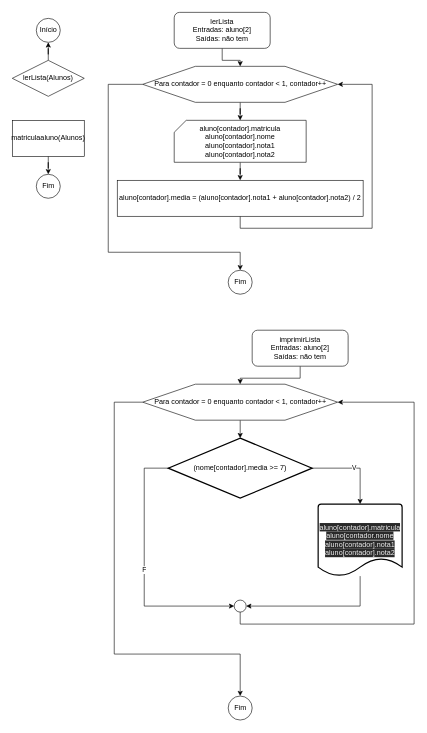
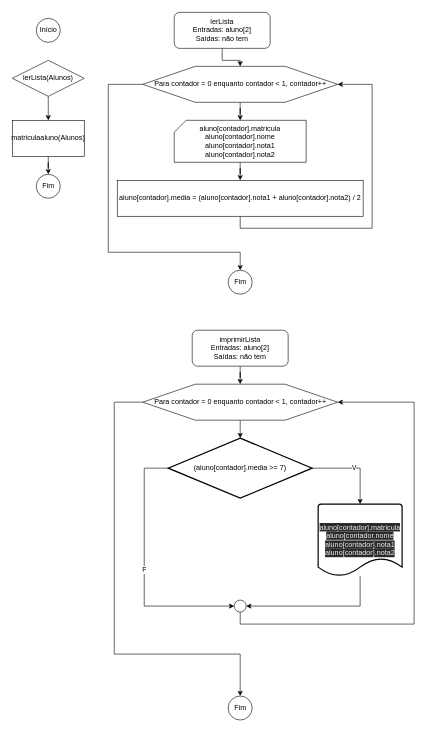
  <mxCell id="0" />
  <mxCell id="1" parent="0" />
  <mxCell id="2" value="Início" style="verticalLabelPosition=middle;verticalAlign=middle;html=1;shape=mxgraph.flowchart.on-page_reference;labelPosition=center;align=center;" vertex="1" parent="1"><mxGeometry x="60" y="30" width="40" height="40" as="geometry" /></mxCell>
- <mxCell id="3" value="" style="edgeStyle=orthogonalEdgeStyle;rounded=0;orthogonalLoop=1;jettySize=auto;html=1;" edge="1" parent="1" source="4" target="2"><mxGeometry relative="1" as="geometry" /></mxCell>
+ <mxCell id="3" value="" style="edgeStyle=orthogonalEdgeStyle;rounded=0;orthogonalLoop=1;jettySize=auto;html=1;" edge="1" parent="1" source="4" target="6"><mxGeometry relative="1" as="geometry" /></mxCell>
  <mxCell id="4" value="lerLista(Alunos)" style="rhombus;whiteSpace=wrap;html=1;" vertex="1" parent="1"><mxGeometry x="20" y="100" width="120" height="60" as="geometry" /></mxCell>
  <mxCell id="5" value="" style="edgeStyle=orthogonalEdgeStyle;rounded=0;orthogonalLoop=1;jettySize=auto;html=1;" edge="1" parent="1" source="6" target="7"><mxGeometry relative="1" as="geometry" /></mxCell>
  <mxCell id="6" value="matriculaaluno(Alunos)" style="rounded=0;whiteSpace=wrap;html=1;" vertex="1" parent="1"><mxGeometry x="20" y="200" width="120" height="60" as="geometry" /></mxCell>
  <mxCell id="7" value="Fim" style="verticalLabelPosition=middle;verticalAlign=middle;html=1;shape=mxgraph.flowchart.on-page_reference;labelPosition=center;align=center;" vertex="1" parent="1"><mxGeometry x="60" y="290" width="40" height="40" as="geometry" /></mxCell>
  <mxCell id="8" value="" style="edgeStyle=orthogonalEdgeStyle;rounded=0;orthogonalLoop=1;jettySize=auto;html=1;" edge="1" parent="1" source="9" target="12"><mxGeometry relative="1" as="geometry" /></mxCell>
  <mxCell id="9" value="lerLista&lt;br&gt;Entradas: aluno[2]&lt;br&gt;Saídas: não tem" style="rounded=1;whiteSpace=wrap;html=1;" vertex="1" parent="1"><mxGeometry x="290" y="20" width="160" height="60" as="geometry" /></mxCell>
  <mxCell id="10" value="" style="edgeStyle=orthogonalEdgeStyle;rounded=0;orthogonalLoop=1;jettySize=auto;html=1;" edge="1" parent="1" source="12" target="14"><mxGeometry relative="1" as="geometry" /></mxCell>
  <mxCell id="11" style="edgeStyle=orthogonalEdgeStyle;rounded=0;orthogonalLoop=1;jettySize=auto;html=1;entryX=0.5;entryY=0;entryDx=0;entryDy=0;entryPerimeter=0;" edge="1" parent="1" source="12" target="17"><mxGeometry relative="1" as="geometry"><Array as="points"><mxPoint x="180" y="140" /><mxPoint x="180" y="420" /><mxPoint x="400" y="420" /></Array></mxGeometry></mxCell>
  <mxCell id="12" value="Para contador = 0 enquanto contador &amp;lt; 1, contador++" style="verticalLabelPosition=middle;verticalAlign=middle;html=1;shape=hexagon;perimeter=hexagonPerimeter2;arcSize=6;size=0.27;labelPosition=center;align=center;" vertex="1" parent="1"><mxGeometry x="237.5" y="110" width="325" height="60" as="geometry" /></mxCell>
  <mxCell id="13" value="" style="edgeStyle=orthogonalEdgeStyle;rounded=0;orthogonalLoop=1;jettySize=auto;html=1;" edge="1" parent="1" source="14" target="16"><mxGeometry relative="1" as="geometry" /></mxCell>
  <mxCell id="14" value="aluno[contador].matricula&lt;br&gt;aluno[contador].nome&lt;br&gt;aluno[contador].nota1&lt;br&gt;aluno[contador].nota2" style="verticalLabelPosition=middle;verticalAlign=middle;html=1;shape=card;whiteSpace=wrap;size=20;arcSize=12;labelPosition=center;align=center;" vertex="1" parent="1"><mxGeometry x="290" y="200" width="220" height="70" as="geometry" /></mxCell>
  <mxCell id="15" style="edgeStyle=orthogonalEdgeStyle;rounded=0;orthogonalLoop=1;jettySize=auto;html=1;entryX=1;entryY=0.5;entryDx=0;entryDy=0;" edge="1" parent="1" source="16" target="12"><mxGeometry relative="1" as="geometry"><Array as="points"><mxPoint x="400" y="380" /><mxPoint x="620" y="380" /><mxPoint x="620" y="140" /></Array></mxGeometry></mxCell>
  <mxCell id="16" value="aluno[contador].media = (aluno[contador].nota1 + aluno[contador].nota2) / 2" style="rounded=0;whiteSpace=wrap;html=1;" vertex="1" parent="1"><mxGeometry x="195" y="300" width="410" height="60" as="geometry" /></mxCell>
  <mxCell id="17" value="Fim" style="verticalLabelPosition=middle;verticalAlign=middle;html=1;shape=mxgraph.flowchart.on-page_reference;labelPosition=center;align=center;" vertex="1" parent="1"><mxGeometry x="380" y="450" width="40" height="40" as="geometry" /></mxCell>
  <mxCell id="18" value="" style="edgeStyle=orthogonalEdgeStyle;rounded=0;orthogonalLoop=1;jettySize=auto;html=1;" edge="1" parent="1" source="19" target="22"><mxGeometry relative="1" as="geometry" /></mxCell>
- <mxCell id="19" value="imprimirLista&lt;br&gt;Entradas: aluno[2]&lt;br&gt;Saídas: não tem" style="rounded=1;whiteSpace=wrap;html=1;" vertex="1" parent="1"><mxGeometry x="420" y="550" width="160" height="60" as="geometry" /></mxCell>
+ <mxCell id="19" value="imprimirLista&lt;br&gt;Entradas: aluno[2]&lt;br&gt;Saídas: não tem" style="rounded=1;whiteSpace=wrap;html=1;" vertex="1" parent="1"><mxGeometry x="320" y="550" width="160" height="60" as="geometry" /></mxCell>
  <mxCell id="20" value="" style="edgeStyle=orthogonalEdgeStyle;rounded=0;orthogonalLoop=1;jettySize=auto;html=1;" edge="1" parent="1" source="22"><mxGeometry relative="1" as="geometry"><mxPoint x="400" y="730" as="targetPoint" /></mxGeometry></mxCell>
  <mxCell id="21" style="edgeStyle=orthogonalEdgeStyle;rounded=0;orthogonalLoop=1;jettySize=auto;html=1;" edge="1" parent="1" source="22" target="23"><mxGeometry relative="1" as="geometry"><Array as="points"><mxPoint x="190" y="670" /><mxPoint x="190" y="1090" /><mxPoint x="400" y="1090" /></Array></mxGeometry></mxCell>
  <mxCell id="22" value="Para contador = 0 enquanto contador &amp;lt; 1, contador++" style="verticalLabelPosition=middle;verticalAlign=middle;html=1;shape=hexagon;perimeter=hexagonPerimeter2;arcSize=6;size=0.27;labelPosition=center;align=center;" vertex="1" parent="1"><mxGeometry x="237.5" y="640" width="325" height="60" as="geometry" /></mxCell>
  <mxCell id="23" value="Fim" style="verticalLabelPosition=middle;verticalAlign=middle;html=1;shape=mxgraph.flowchart.on-page_reference;labelPosition=center;align=center;" vertex="1" parent="1"><mxGeometry x="380" y="1160" width="40" height="40" as="geometry" /></mxCell>
  <mxCell id="24" value="V" style="edgeStyle=orthogonalEdgeStyle;rounded=0;orthogonalLoop=1;jettySize=auto;html=1;" edge="1" parent="1" source="26" target="28"><mxGeometry relative="1" as="geometry" /></mxCell>
  <mxCell id="25" value="F" style="edgeStyle=orthogonalEdgeStyle;rounded=0;orthogonalLoop=1;jettySize=auto;html=1;entryX=0;entryY=0.5;entryDx=0;entryDy=0;entryPerimeter=0;" edge="1" parent="1" source="26" target="30"><mxGeometry relative="1" as="geometry"><Array as="points"><mxPoint x="240" y="780" /><mxPoint x="240" y="1010" /></Array></mxGeometry></mxCell>
- <mxCell id="26" value="(nome[contador].media &amp;gt;= 7)" style="strokeWidth=2;html=1;shape=mxgraph.flowchart.decision;whiteSpace=wrap;" vertex="1" parent="1"><mxGeometry x="280" y="730" width="240" height="100" as="geometry" /></mxCell>
+ <mxCell id="26" value="(aluno[contador].media &amp;gt;= 7)" style="strokeWidth=2;html=1;shape=mxgraph.flowchart.decision;whiteSpace=wrap;" vertex="1" parent="1"><mxGeometry x="280" y="730" width="240" height="100" as="geometry" /></mxCell>
  <mxCell id="27" style="edgeStyle=orthogonalEdgeStyle;rounded=0;orthogonalLoop=1;jettySize=auto;html=1;entryX=1;entryY=0.5;entryDx=0;entryDy=0;entryPerimeter=0;" edge="1" parent="1" source="28" target="30"><mxGeometry relative="1" as="geometry"><Array as="points"><mxPoint x="600" y="1010" /></Array></mxGeometry></mxCell>
  <mxCell id="28" value="&lt;span style=&quot;color: rgb(240, 240, 240); font-family: Helvetica; font-size: 12px; font-style: normal; font-variant-ligatures: normal; font-variant-caps: normal; font-weight: 400; letter-spacing: normal; orphans: 2; text-align: center; text-indent: 0px; text-transform: none; widows: 2; word-spacing: 0px; -webkit-text-stroke-width: 0px; background-color: rgb(42, 42, 42); text-decoration-thickness: initial; text-decoration-style: initial; text-decoration-color: initial; float: none; display: inline !important;&quot;&gt;aluno[contador].matricula&lt;/span&gt;&lt;br style=&quot;color: rgb(240, 240, 240); font-family: Helvetica; font-size: 12px; font-style: normal; font-variant-ligatures: normal; font-variant-caps: normal; font-weight: 400; letter-spacing: normal; orphans: 2; text-align: center; text-indent: 0px; text-transform: none; widows: 2; word-spacing: 0px; -webkit-text-stroke-width: 0px; background-color: rgb(42, 42, 42); text-decoration-thickness: initial; text-decoration-style: initial; text-decoration-color: initial;&quot;&gt;&lt;span style=&quot;color: rgb(240, 240, 240); font-family: Helvetica; font-size: 12px; font-style: normal; font-variant-ligatures: normal; font-variant-caps: normal; font-weight: 400; letter-spacing: normal; orphans: 2; text-align: center; text-indent: 0px; text-transform: none; widows: 2; word-spacing: 0px; -webkit-text-stroke-width: 0px; background-color: rgb(42, 42, 42); text-decoration-thickness: initial; text-decoration-style: initial; text-decoration-color: initial; float: none; display: inline !important;&quot;&gt;aluno[contador.nome&lt;/span&gt;&lt;br style=&quot;color: rgb(240, 240, 240); font-family: Helvetica; font-size: 12px; font-style: normal; font-variant-ligatures: normal; font-variant-caps: normal; font-weight: 400; letter-spacing: normal; orphans: 2; text-align: center; text-indent: 0px; text-transform: none; widows: 2; word-spacing: 0px; -webkit-text-stroke-width: 0px; background-color: rgb(42, 42, 42); text-decoration-thickness: initial; text-decoration-style: initial; text-decoration-color: initial;&quot;&gt;&lt;span style=&quot;color: rgb(240, 240, 240); font-family: Helvetica; font-size: 12px; font-style: normal; font-variant-ligatures: normal; font-variant-caps: normal; font-weight: 400; letter-spacing: normal; orphans: 2; text-align: center; text-indent: 0px; text-transform: none; widows: 2; word-spacing: 0px; -webkit-text-stroke-width: 0px; background-color: rgb(42, 42, 42); text-decoration-thickness: initial; text-decoration-style: initial; text-decoration-color: initial; float: none; display: inline !important;&quot;&gt;aluno[contador].nota1&lt;/span&gt;&lt;br style=&quot;color: rgb(240, 240, 240); font-family: Helvetica; font-size: 12px; font-style: normal; font-variant-ligatures: normal; font-variant-caps: normal; font-weight: 400; letter-spacing: normal; orphans: 2; text-align: center; text-indent: 0px; text-transform: none; widows: 2; word-spacing: 0px; -webkit-text-stroke-width: 0px; background-color: rgb(42, 42, 42); text-decoration-thickness: initial; text-decoration-style: initial; text-decoration-color: initial;&quot;&gt;&lt;span style=&quot;color: rgb(240, 240, 240); font-family: Helvetica; font-size: 12px; font-style: normal; font-variant-ligatures: normal; font-variant-caps: normal; font-weight: 400; letter-spacing: normal; orphans: 2; text-align: center; text-indent: 0px; text-transform: none; widows: 2; word-spacing: 0px; -webkit-text-stroke-width: 0px; background-color: rgb(42, 42, 42); text-decoration-thickness: initial; text-decoration-style: initial; text-decoration-color: initial; float: none; display: inline !important;&quot;&gt;aluno[contador].nota2&lt;/span&gt;" style="strokeWidth=2;html=1;shape=mxgraph.flowchart.document2;whiteSpace=wrap;size=0.25;" vertex="1" parent="1"><mxGeometry x="530" y="840" width="140" height="120" as="geometry" /></mxCell>
  <mxCell id="29" style="edgeStyle=orthogonalEdgeStyle;rounded=0;orthogonalLoop=1;jettySize=auto;html=1;entryX=1;entryY=0.5;entryDx=0;entryDy=0;" edge="1" parent="1" source="30" target="22"><mxGeometry relative="1" as="geometry"><Array as="points"><mxPoint x="400" y="1040" /><mxPoint x="690" y="1040" /><mxPoint x="690" y="670" /></Array></mxGeometry></mxCell>
  <mxCell id="30" value="" style="verticalLabelPosition=bottom;verticalAlign=top;html=1;shape=mxgraph.flowchart.on-page_reference;" vertex="1" parent="1"><mxGeometry x="390" y="1000" width="20" height="20" as="geometry" /></mxCell>
